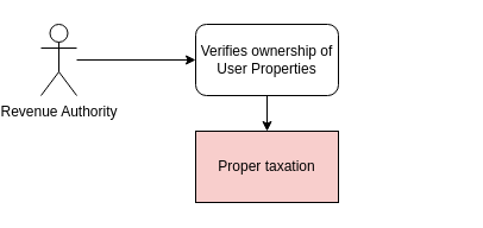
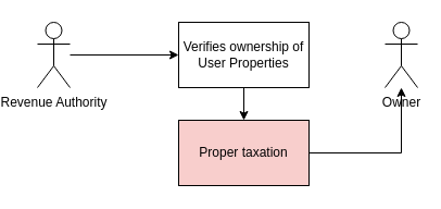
  <mxCell id="0" />
  <mxCell id="1" parent="0" />
  <mxCell id="2" style="edgeStyle=orthogonalEdgeStyle;rounded=0;orthogonalLoop=1;jettySize=auto;html=1;entryX=0;entryY=0.5;entryDx=0;entryDy=0;" edge="1" parent="1" source="3" target="6"><mxGeometry relative="1" as="geometry" /></mxCell>
  <mxCell id="3" value="Revenue Authority" style="shape=umlActor;verticalLabelPosition=bottom;verticalAlign=top;html=1;outlineConnect=0;" vertex="1" parent="1"><mxGeometry x="20" y="20" width="30" height="60" as="geometry" /></mxCell>
+ <mxCell id="4" value="Owner" style="shape=umlActor;verticalLabelPosition=bottom;verticalAlign=top;html=1;outlineConnect=0;" vertex="1" parent="1"><mxGeometry x="340" y="20" width="30" height="60" as="geometry" /></mxCell>
  <mxCell id="5" style="edgeStyle=orthogonalEdgeStyle;rounded=0;orthogonalLoop=1;jettySize=auto;html=1;entryX=0.5;entryY=0;entryDx=0;entryDy=0;" edge="1" parent="1" source="6" target="8"><mxGeometry relative="1" as="geometry" /></mxCell>
- <mxCell id="6" value="Verifies ownership of User Properties" style="whiteSpace=wrap;html=1;rounded=1;" vertex="1" parent="1"><mxGeometry x="150" y="20" width="120" height="60" as="geometry" /></mxCell>
+ <mxCell id="6" value="Verifies ownership of User Properties" style="rounded=0;whiteSpace=wrap;html=1;" vertex="1" parent="1"><mxGeometry x="150" y="20" width="120" height="60" as="geometry" /></mxCell>
+ <mxCell id="7" style="edgeStyle=orthogonalEdgeStyle;rounded=0;orthogonalLoop=1;jettySize=auto;html=1;exitX=1;exitY=0.5;exitDx=0;exitDy=0;" edge="1" parent="1" source="8" target="4"><mxGeometry relative="1" as="geometry" /></mxCell>
  <mxCell id="8" value="Proper taxation" style="rounded=0;whiteSpace=wrap;html=1;fillColor=#f8cecc;" vertex="1" parent="1"><mxGeometry x="150" y="110" width="120" height="60" as="geometry" /></mxCell>
